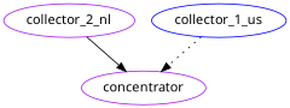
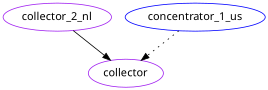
  digraph {
    fontname="Noto Sans"
    node [color=purple fontname="Noto Sans"]
    edge [fontname="Noto Sans"]
    collector_2_nl
-   concentrator
-   collector_1_us [color=blue]
+   concentrator [label=collector]
+   collector_1_us [color=blue label=concentrator_1_us]
    collector_2_nl -> concentrator [style=solid]
    collector_1_us -> concentrator [style=dotted]
  }
